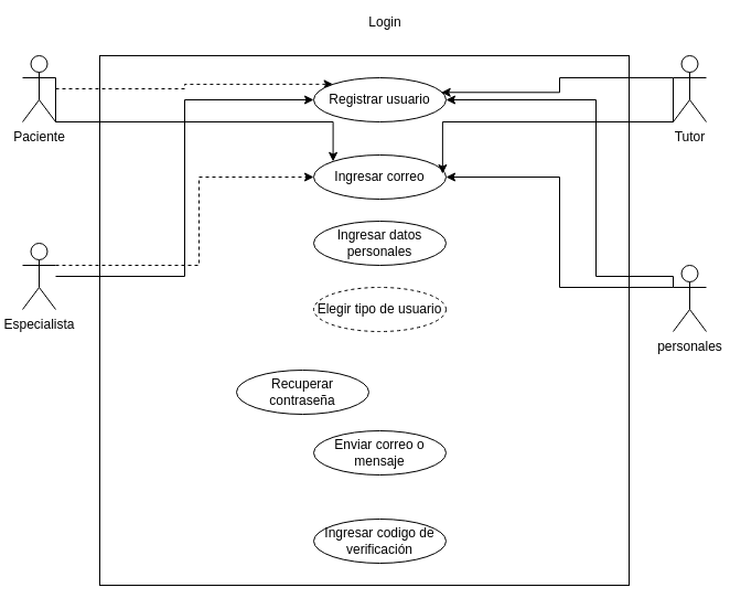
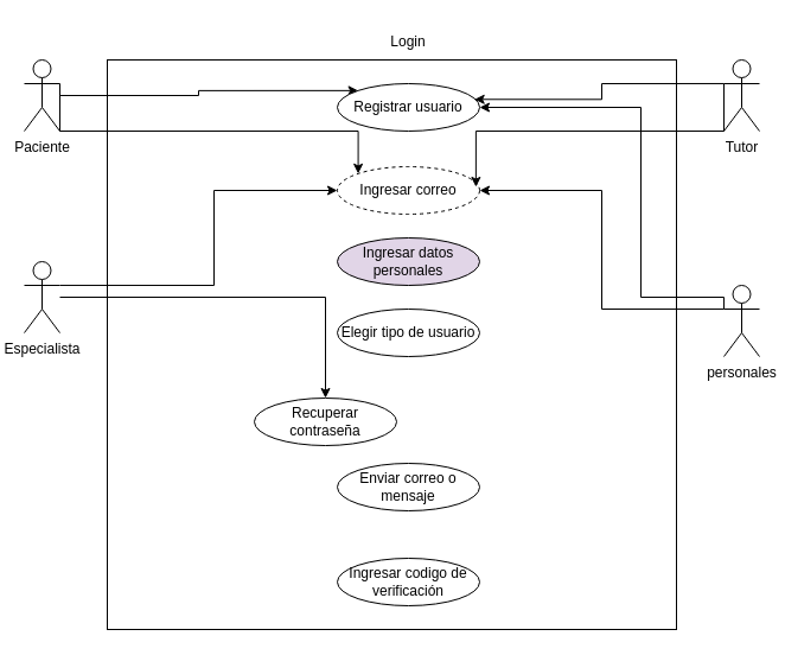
  <mxCell id="0" />
  <mxCell id="1" parent="0" />
  <mxCell id="2" value="" style="whiteSpace=wrap;html=1;aspect=fixed;" vertex="1" parent="1"><mxGeometry x="90" y="50" width="480" height="480" as="geometry" /></mxCell>
- <mxCell id="3" style="edgeStyle=orthogonalEdgeStyle;rounded=0;orthogonalLoop=1;jettySize=auto;html=1;entryX=0;entryY=0;entryDx=0;entryDy=0;dashed=1;" edge="1" parent="1" source="5" target="13"><mxGeometry relative="1" as="geometry" /></mxCell>
+ <mxCell id="3" style="edgeStyle=orthogonalEdgeStyle;rounded=0;orthogonalLoop=1;jettySize=auto;html=1;entryX=0;entryY=0;entryDx=0;entryDy=0;" edge="1" parent="1" source="5" target="13"><mxGeometry relative="1" as="geometry" /></mxCell>
  <mxCell id="4" style="edgeStyle=orthogonalEdgeStyle;rounded=0;orthogonalLoop=1;jettySize=auto;html=1;exitX=1;exitY=0.333;exitDx=0;exitDy=0;exitPerimeter=0;entryX=0;entryY=0;entryDx=0;entryDy=0;" edge="1" parent="1" source="5" target="16"><mxGeometry relative="1" as="geometry"><Array as="points"><mxPoint x="50" y="110" /><mxPoint x="302" y="110" /></Array></mxGeometry></mxCell>
  <mxCell id="5" value="Paciente" style="shape=umlActor;verticalLabelPosition=bottom;verticalAlign=top;html=1;outlineConnect=0;" vertex="1" parent="1"><mxGeometry x="20" y="50" width="30" height="60" as="geometry" /></mxCell>
- <mxCell id="6" style="edgeStyle=orthogonalEdgeStyle;rounded=0;orthogonalLoop=1;jettySize=auto;html=1;entryX=0;entryY=0.5;entryDx=0;entryDy=0;" edge="1" parent="1" source="8" target="13"><mxGeometry relative="1" as="geometry" /></mxCell>
- <mxCell id="7" style="edgeStyle=orthogonalEdgeStyle;rounded=0;orthogonalLoop=1;jettySize=auto;html=1;exitX=1;exitY=0.333;exitDx=0;exitDy=0;exitPerimeter=0;entryX=0;entryY=0.5;entryDx=0;entryDy=0;dashed=1;" edge="1" parent="1" source="8" target="16"><mxGeometry relative="1" as="geometry"><Array as="points"><mxPoint x="180" y="240" /><mxPoint x="180" y="160" /></Array></mxGeometry></mxCell>
+ <mxCell id="6" style="edgeStyle=orthogonalEdgeStyle;rounded=0;orthogonalLoop=1;jettySize=auto;html=1;" edge="1" parent="1" source="8" target="18"><mxGeometry relative="1" as="geometry" /></mxCell>
+ <mxCell id="7" style="edgeStyle=orthogonalEdgeStyle;rounded=0;orthogonalLoop=1;jettySize=auto;html=1;exitX=1;exitY=0.333;exitDx=0;exitDy=0;exitPerimeter=0;entryX=0;entryY=0.5;entryDx=0;entryDy=0;" edge="1" parent="1" source="8" target="16"><mxGeometry relative="1" as="geometry"><Array as="points"><mxPoint x="180" y="240" /><mxPoint x="180" y="160" /></Array></mxGeometry></mxCell>
  <mxCell id="8" value="Especialista" style="shape=umlActor;verticalLabelPosition=bottom;verticalAlign=top;html=1;outlineConnect=0;" vertex="1" parent="1"><mxGeometry x="20" y="220" width="30" height="60" as="geometry" /></mxCell>
  <mxCell id="9" value="Tutor" style="shape=umlActor;verticalLabelPosition=bottom;verticalAlign=top;html=1;outlineConnect=0;" vertex="1" parent="1"><mxGeometry x="610" y="50" width="30" height="60" as="geometry" /></mxCell>
  <mxCell id="10" style="edgeStyle=orthogonalEdgeStyle;rounded=0;orthogonalLoop=1;jettySize=auto;html=1;exitX=0;exitY=0.333;exitDx=0;exitDy=0;exitPerimeter=0;entryX=1;entryY=0.5;entryDx=0;entryDy=0;" edge="1" parent="1" source="12" target="16"><mxGeometry relative="1" as="geometry" /></mxCell>
  <mxCell id="11" style="edgeStyle=orthogonalEdgeStyle;rounded=0;orthogonalLoop=1;jettySize=auto;html=1;exitX=0;exitY=0.333;exitDx=0;exitDy=0;exitPerimeter=0;entryX=1;entryY=0.5;entryDx=0;entryDy=0;" edge="1" parent="1" source="12" target="13"><mxGeometry relative="1" as="geometry"><Array as="points"><mxPoint x="610" y="250" /><mxPoint x="540" y="250" /><mxPoint x="540" y="90" /></Array></mxGeometry></mxCell>
  <mxCell id="12" value="personales" style="shape=umlActor;verticalLabelPosition=bottom;verticalAlign=top;html=1;outlineConnect=0;" vertex="1" parent="1"><mxGeometry x="610" y="240" width="30" height="60" as="geometry" /></mxCell>
  <mxCell id="13" value="Registrar usuario" style="ellipse;whiteSpace=wrap;html=1;" vertex="1" parent="1"><mxGeometry x="284" y="70" width="120" height="40" as="geometry" /></mxCell>
- <mxCell id="14" value="Login" style="text;html=1;align=center;verticalAlign=middle;whiteSpace=wrap;rounded=0;" vertex="1" parent="1"><mxGeometry x="319" y="5" width="60" height="30" as="geometry" /></mxCell>
- <mxCell id="15" value="Ingresar datos personales" style="ellipse;whiteSpace=wrap;html=1;" vertex="1" parent="1"><mxGeometry x="284" y="200" width="120" height="40" as="geometry" /></mxCell>
- <mxCell id="16" value="Ingresar correo" style="ellipse;whiteSpace=wrap;html=1;" vertex="1" parent="1"><mxGeometry x="284" y="140" width="120" height="40" as="geometry" /></mxCell>
- <mxCell id="17" value="Elegir tipo de usuario" style="ellipse;whiteSpace=wrap;html=1;dashed=1;" vertex="1" parent="1"><mxGeometry x="284" y="260" width="120" height="40" as="geometry" /></mxCell>
+ <mxCell id="14" value="Login" style="text;html=1;align=center;verticalAlign=middle;whiteSpace=wrap;rounded=0;" vertex="1" parent="1"><mxGeometry x="314" y="20" width="60" height="30" as="geometry" /></mxCell>
+ <mxCell id="15" value="Ingresar datos personales" style="ellipse;whiteSpace=wrap;html=1;fillColor=#e1d5e7;" vertex="1" parent="1"><mxGeometry x="284" y="200" width="120" height="40" as="geometry" /></mxCell>
+ <mxCell id="16" value="Ingresar correo" style="ellipse;whiteSpace=wrap;html=1;dashed=1;" vertex="1" parent="1"><mxGeometry x="284" y="140" width="120" height="40" as="geometry" /></mxCell>
+ <mxCell id="17" value="Elegir tipo de usuario" style="ellipse;whiteSpace=wrap;html=1;" vertex="1" parent="1"><mxGeometry x="284" y="260" width="120" height="40" as="geometry" /></mxCell>
  <mxCell id="18" value="Recuperar contraseña" style="ellipse;whiteSpace=wrap;html=1;" vertex="1" parent="1"><mxGeometry x="214" y="335" width="120" height="40" as="geometry" /></mxCell>
  <mxCell id="19" value="Enviar correo o mensaje&lt;span style=&quot;color: rgba(0, 0, 0, 0); font-family: monospace; font-size: 0px; text-align: start; text-wrap: nowrap;&quot;&gt;%3CmxGraphModel%3E%3Croot%3E%3CmxCell%20id%3D%220%22%2F%3E%3CmxCell%20id%3D%221%22%20parent%3D%220%22%2F%3E%3CmxCell%20id%3D%222%22%20value%3D%22Registrar%20usuario%22%20style%3D%22ellipse%3BwhiteSpace%3Dwrap%3Bhtml%3D1%3B%22%20vertex%3D%221%22%20parent%3D%221%22%3E%3CmxGeometry%20x%3D%22354%22%20y%3D%22140%22%20width%3D%22120%22%20height%3D%2240%22%20as%3D%22geometry%22%2F%3E%3C%2FmxCell%3E%3C%2Froot%3E%3C%2FmxGraphModel%3E&lt;/span&gt;" style="ellipse;whiteSpace=wrap;html=1;" vertex="1" parent="1"><mxGeometry x="284" y="390" width="120" height="40" as="geometry" /></mxCell>
  <mxCell id="20" value="Ingresar codigo de verificación" style="ellipse;whiteSpace=wrap;html=1;" vertex="1" parent="1"><mxGeometry x="284" y="470" width="120" height="40" as="geometry" /></mxCell>
  <mxCell id="21" style="edgeStyle=orthogonalEdgeStyle;rounded=0;orthogonalLoop=1;jettySize=auto;html=1;exitX=0;exitY=0.333;exitDx=0;exitDy=0;exitPerimeter=0;entryX=0.964;entryY=0.332;entryDx=0;entryDy=0;entryPerimeter=0;" edge="1" parent="1" source="9" target="13"><mxGeometry relative="1" as="geometry" /></mxCell>
  <mxCell id="22" style="edgeStyle=orthogonalEdgeStyle;rounded=0;orthogonalLoop=1;jettySize=auto;html=1;exitX=0;exitY=0.333;exitDx=0;exitDy=0;exitPerimeter=0;entryX=0.974;entryY=0.425;entryDx=0;entryDy=0;entryPerimeter=0;" edge="1" parent="1" source="9" target="16"><mxGeometry relative="1" as="geometry"><Array as="points"><mxPoint x="610" y="110" /><mxPoint x="401" y="110" /></Array></mxGeometry></mxCell>
